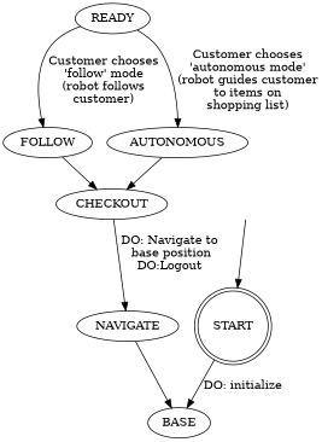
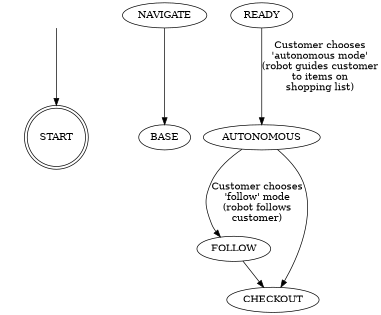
  digraph {
    START [shape=doublecircle]
    BASE
    start_invisible [style=invis]
    READY
    FOLLOW
    AUTONOMOUS
    CHECKOUT
    NAVIGATE
-   START -> BASE [label="DO: initialize"]
    start_invisible -> START
-   READY -> FOLLOW [label="Customer chooses\n'follow' mode\n(robot follows\ncustomer)"]
+   AUTONOMOUS -> FOLLOW [label="Customer chooses\n'follow' mode\n(robot follows\ncustomer)"]
    READY -> AUTONOMOUS [label="Customer chooses\n'autonomous mode'\n(robot guides customer\nto items on\nshopping list)"]
    FOLLOW -> CHECKOUT
    AUTONOMOUS -> CHECKOUT
-   CHECKOUT -> NAVIGATE [label="DO: Navigate to\n base position\nDO:Logout"]
    NAVIGATE -> BASE
  }
